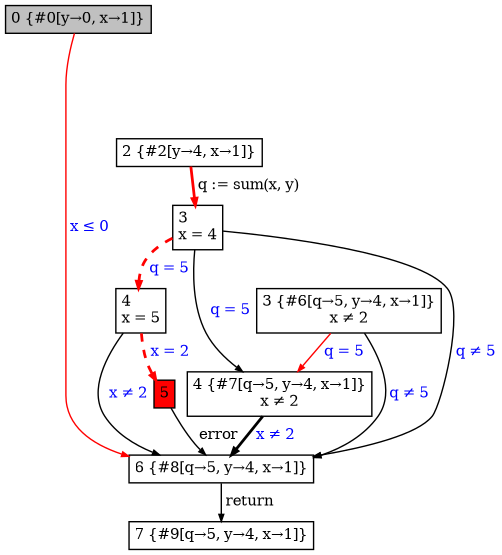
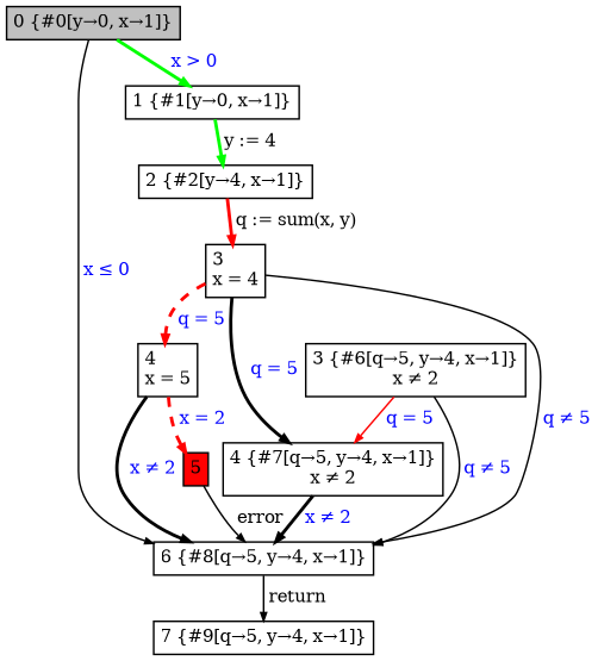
  digraph {
    nodesep=0.12
    ranksep=0.10
    node [fontsize=10.5 margin="0.05,0.05" shape=box]
    edge [arrowsize=0.5 fontcolor="#0000FF" fontsize=10.5]
    n1 [fillcolor=gray height=0.02 label="0 {#0[y→0, x→1]}" style=filled width=0.02]
    n2 [height=0.02 label="6 {#8[q→5, y→4, x→1]}" width=0.02]
+   n3 [height=0.02 label="1 {#1[y→0, x→1]}" width=0.02]
    n4 [height=0.02 label="7 {#9[q→5, y→4, x→1]}" width=0.02]
    n5 [height=0.02 label="2 {#2[y→4, x→1]}" width=0.02]
    n6 [fillcolor=red height=0.02 label=5 style=filled width=0.02]
    n7 [height=0.02 label="3\lx = 4" width=0.02]
    n8 [height=0.02 label="3 {#6[q→5, y→4, x→1]}\lx ≠ 2" width=0.02]
    n9 [height=0.02 label="4 {#7[q→5, y→4, x→1]}\lx ≠ 2" width=0.02]
    n10 [height=0.02 label="4\lx = 5" width=0.02]
-   n1 -> n2 [label=" x ≤ 0" color="#FF0000"]
+   n1 -> n2 [label=" x ≤ 0"]
+   n1 -> n3 [color="#00FF00" label=" x > 0" style=bold]
    n2 -> n4 [label=" return" fontcolor=""]
+   n3 -> n5 [color="#00FF00" label=" y := 4" style=bold fontcolor=""]
    n5 -> n7 [color="#FF0000" label=" q := sum(x, y)" style=bold fontcolor=""]
    n6 -> n2 [label=" error" fontcolor=""]
    n7 -> n2 [label=" q ≠ 5"]
-   n7 -> n9 [label=" q = 5"]
+   n7 -> n9 [label=" q = 5" style=bold]
    n7 -> n10 [color="#FF0000" label=" q = 5" style="bold,dashed"]
    n8 -> n2 [label=" q ≠ 5"]
    n8 -> n9 [color="#FF0000" label=" q = 5"]
    n9 -> n2 [label=" x ≠ 2" style=bold]
-   n10 -> n2 [label=" x ≠ 2"]
+   n10 -> n2 [label=" x ≠ 2" style=bold]
    n10 -> n6 [color="#FF0000" label=" x = 2" style="bold,dashed"]
  }
